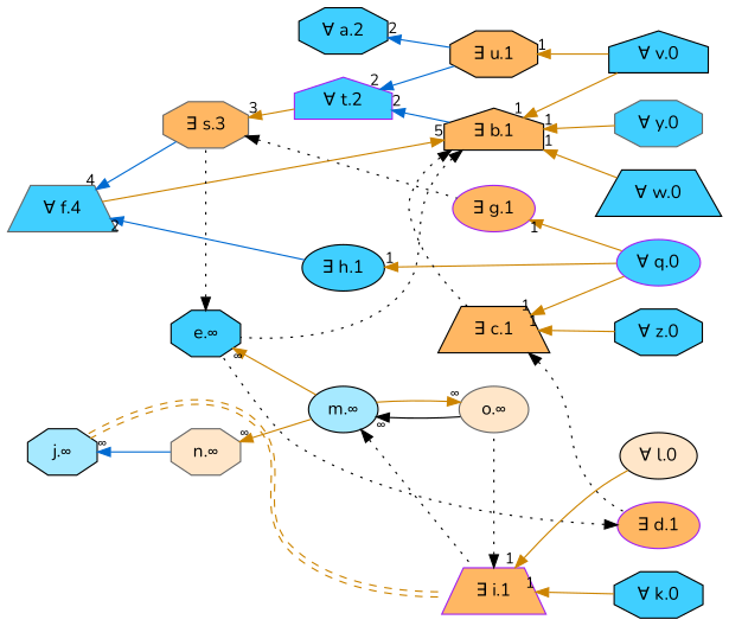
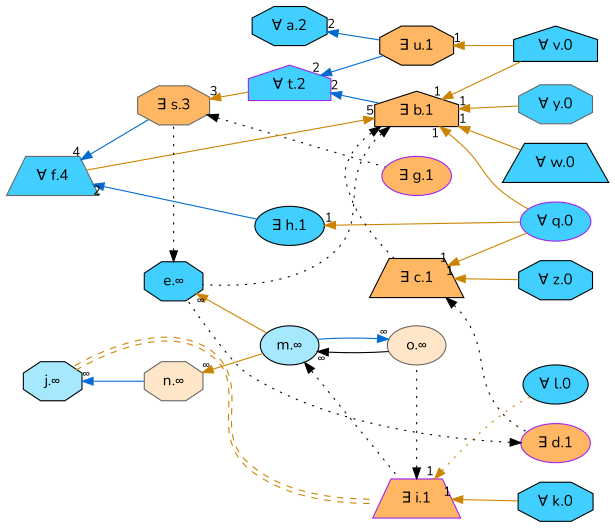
  digraph {
    fontname=Nunito
    rankdir=LR
    node [color=black fillcolor="#40cfff" fontname=Nunito fontsize=14 shape=octagon style=filled]
    edge [color="#cc8400" dir=back fontname=Nunito fontsize=12 labeldistance=1.5 style=solid taillabel=1]
    n1 [label="∀ v.0" shape=house]
    n2 [label="∀ z.0"]
    n3 [color=gray40 label="∀ y.0"]
    n4 [label="∀ w.0" shape=trapezium]
    n5 [color=purple label="∀ q.0" shape=ellipse]
-   n6 [fillcolor="#ffe6c9" label="∀ l.0" shape=ellipse]
+   n6 [label="∀ l.0" shape=ellipse]
    n7 [label="∀ k.0"]
    n8 [color=gray40 label="∀ f.4" shape=trapezium]
    n9 [label="∃ h.1" shape=ellipse]
    n10 [color=gray40 fillcolor="#ffb763" label="∃ s.3"]
    n11 [fillcolor="#ffb763" label="∃ u.1"]
    n12 [fillcolor="#ffb763" label="∃ b.1" shape=house]
    n13 [fillcolor="#ffb763" label="∃ c.1" shape=trapezium]
    n14 [label="e.∞"]
    n15 [color=purple fillcolor="#ffb763" label="∃ d.1" shape=ellipse]
    n16 [fillcolor="#a6e9ff" label="m.∞" shape=ellipse]
    n17 [color=purple fillcolor="#ffb763" label="∃ i.1" shape=trapezium]
    n18 [fillcolor="#a6e9ff" label="j.∞"]
    n19 [color=gray40 fillcolor="#ffe6c9" label="o.∞" shape=ellipse]
    n20 [color=gray40 fillcolor="#ffe6c9" label="n.∞"]
    n21 [color=purple fillcolor="#ffb763" label="∃ g.1" shape=ellipse]
    n22 [label="∀ a.2"]
    n23 [color=purple label="∀ t.2" shape=house]
    subgraph sub_1 {
      rank=max
      n1
      n2
      n3
      n4
      n5
      n6
      n7
    }
    subgraph sub_2 {
      rank=min
      n8
    }
    n8 -> n9 [color="#006ad1" taillabel=2]
    n8 -> n10 [color="#006ad1" taillabel=4]
    n9 -> n5
    n10 -> n21 [color=black constraint=false style=dotted taillabel=""]
    n10 -> n23 [taillabel=3]
    n11 -> n1
    n12 -> n1
    n12 -> n3
    n12 -> n4
    n12 -> n8 [taillabel=5]
    n12 -> n13 [color=black constraint=false style=dotted taillabel=""]
    n12 -> n14 [color=black constraint=false style=dotted taillabel=""]
    n13 -> n2
    n13 -> n5
    n13 -> n15 [color=black constraint=false style=dotted taillabel=""]
    n14 -> n10 [color=black constraint=false style=dotted taillabel=""]
    n14 -> n16 [taillabel="∞"]
    n15 -> n14 [color=black constraint=false style=dotted taillabel=""]
    n16 -> n17 [color=black constraint=false style=dotted taillabel=""]
    n16 -> n19 [color=black taillabel="∞"]
-   n17 -> n6
+   n17 -> n6 [style=dotted]
    n17 -> n7
    n17 -> n18 [color="#cc8400:invis:#cc8400" constraint=false style=dashed taillabel=""]
    n17 -> n19 [color=black constraint=false style=dotted taillabel=""]
    n18 -> n20 [color="#006ad1" taillabel="∞"]
-   n19 -> n16 [taillabel="∞"]
+   n19 -> n16 [color="#006ad1" taillabel="∞"]
    n20 -> n16 [taillabel="∞"]
-   n21 -> n5
+   n12 -> n5
    n22 -> n11 [color="#006ad1" taillabel=2]
    n23 -> n11 [color="#006ad1" taillabel=2]
    n23 -> n12 [color="#006ad1" taillabel=2]
  }
